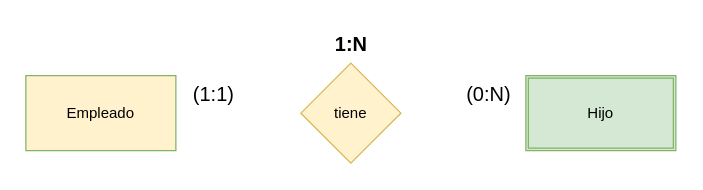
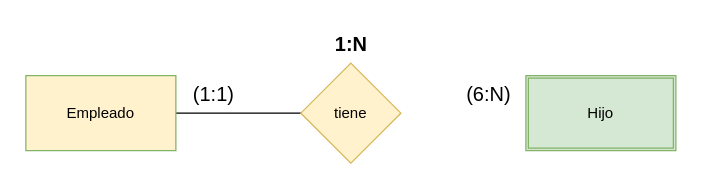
  <mxCell id="0" />
  <mxCell id="1" parent="0" />
+ <mxCell id="2" style="edgeStyle=none;curved=1;rounded=0;orthogonalLoop=1;jettySize=auto;html=1;exitX=1;exitY=0.5;exitDx=0;exitDy=0;entryX=0;entryY=0.5;entryDx=0;entryDy=0;fontSize=12;startSize=8;endSize=8;endArrow=none;startFill=0;" edge="1" parent="1" source="3" target="5"><mxGeometry relative="1" as="geometry" /></mxCell>
  <mxCell id="3" value="Empleado" style="rounded=0;whiteSpace=wrap;html=1;fillColor=#fff2cc;strokeColor=#82b366;" vertex="1" parent="1"><mxGeometry y="60" width="120" height="60" as="geometry" x="20" /></mxCell>
  <mxCell id="4" value="Hijo" style="shape=ext;double=1;rounded=0;whiteSpace=wrap;html=1;fillColor=#d5e8d4;strokeColor=#82b366;" vertex="1" parent="1"><mxGeometry x="420" y="60" width="120" height="60" as="geometry" /></mxCell>
  <mxCell id="5" value="tiene" style="rhombus;whiteSpace=wrap;html=1;fillColor=#fff2cc;strokeColor=#d6b656;" vertex="1" parent="1"><mxGeometry x="240" y="50" width="80" height="80" as="geometry" /></mxCell>
  <mxCell id="6" value="(1:1)" style="text;html=1;align=center;verticalAlign=middle;resizable=0;points=[];autosize=1;strokeColor=none;fillColor=none;fontSize=16;" vertex="1" parent="1"><mxGeometry x="140" y="60" width="60" height="30" as="geometry" /></mxCell>
- <mxCell id="7" value="(0:N)" style="text;html=1;align=center;verticalAlign=middle;resizable=0;points=[];autosize=1;strokeColor=none;fillColor=none;fontSize=16;" vertex="1" parent="1"><mxGeometry x="360" y="60" width="60" height="30" as="geometry" /></mxCell>
+ <mxCell id="7" value="(6:N)" style="text;html=1;align=center;verticalAlign=middle;resizable=0;points=[];autosize=1;strokeColor=none;fillColor=none;fontSize=16;" vertex="1" parent="1"><mxGeometry x="360" y="60" width="60" height="30" as="geometry" /></mxCell>
  <mxCell id="8" value="1:N" style="text;html=1;align=center;verticalAlign=middle;resizable=0;points=[];autosize=1;strokeColor=none;fillColor=none;fontSize=16;fontStyle=1" vertex="1" parent="1"><mxGeometry x="255" width="50" height="30" as="geometry" y="20" /></mxCell>
